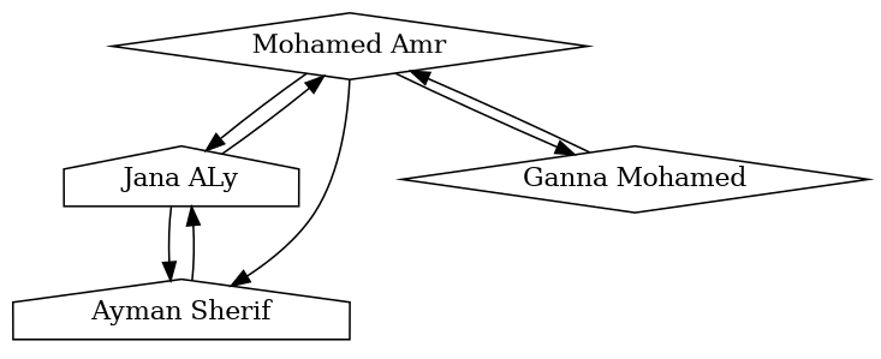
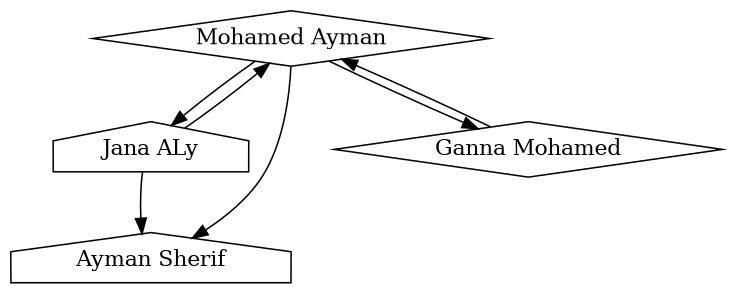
  digraph {
    node [shape=diamond]
-   "Mohamed Amr"
+   "Mohamed Amr" [label="Mohamed Ayman"]
    "Jana ALy" [shape=house]
    n3 [label="Ayman Sherif" shape=house]
    n4 [label="Ganna Mohamed"]
    "Mohamed Amr" -> "Jana ALy"
    "Mohamed Amr" -> n3
    "Mohamed Amr" -> n4
    "Jana ALy" -> "Mohamed Amr"
    "Jana ALy" -> n3
-   n3 -> "Jana ALy"
    n4 -> "Mohamed Amr"
  }
